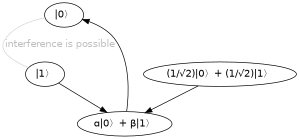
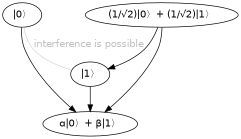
  digraph {
    fontname="DejaVu Sans"
    node [fontname="DejaVu Sans"]
    edge [fontname="DejaVu Sans"]
    n1 [label="|0〉"]
    n2 [label="|1〉"]
    n3 [label="ɑ|0〉+ β|1〉"]
    n4 [label="(1/√2)|0〉+ (1/√2)|1〉"]
    subgraph sub_1 {
      n1
      n2
    }
    n1 -> n2 [color=lightgray dir=none fontcolor=gray label="interference is possible"]
-   n3 -> n1
+   n1 -> n3
    n2 -> n3
+   n4 -> n2
    n4 -> n3
  }
